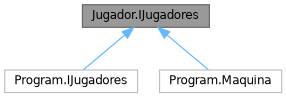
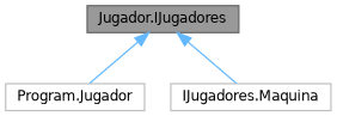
  digraph {
    node [color=grey75 fillcolor=white fontname=Helvetica fontsize=10 shape=box style=filled]
    edge [color=steelblue1 dir=back fontname=Helvetica fontsize=10 labelfontname=Helvetica labelfontsize=10 style=solid]
    n1 [color=gray40 fillcolor=grey60 fontcolor=black height=0.2 label="Jugador.IJugadores" width=0.4]
-   n2 [height=0.2 label="Program.IJugadores" width=0.4]
-   n3 [height=0.2 label="Program.Maquina" width=0.4]
+   n2 [height=0.2 label="Program.Jugador" width=0.4]
+   n3 [height=0.2 label="IJugadores.Maquina" width=0.4]
    n1 -> n2
    n1 -> n3
  }
